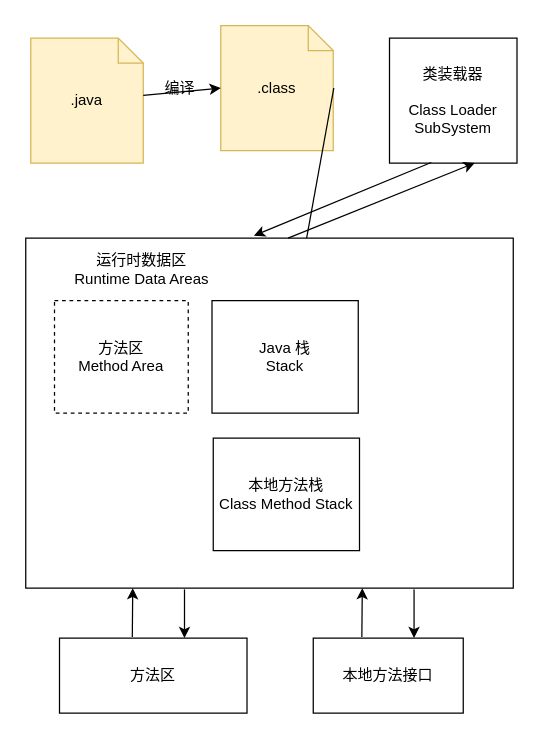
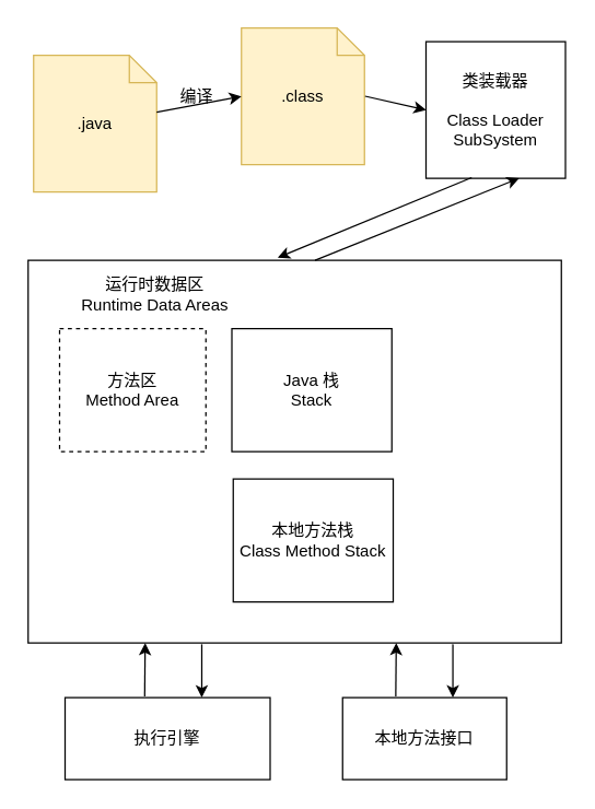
  <mxCell id="0" />
  <mxCell id="1" parent="0" />
- <mxCell id="2" value=".java" style="shape=note;size=20;whiteSpace=wrap;html=1;fillColor=#fff2cc;strokeColor=#d6b656;" vertex="1" parent="1"><mxGeometry x="24" y="30" width="90" height="100" as="geometry" /></mxCell>
+ <mxCell id="2" value=".java" style="shape=note;size=20;whiteSpace=wrap;html=1;fillColor=#fff2cc;strokeColor=#d6b656;" vertex="1" parent="1"><mxGeometry x="24" y="40" width="90" height="100" as="geometry" /></mxCell>
  <mxCell id="3" value=".class" style="shape=note;size=20;whiteSpace=wrap;html=1;fillColor=#fff2cc;strokeColor=#d6b656;" vertex="1" parent="1"><mxGeometry x="176" y="20" width="90" height="100" as="geometry" /></mxCell>
  <mxCell id="4" value="" style="endArrow=classic;html=1;entryX=0;entryY=0.5;entryDx=0;entryDy=0;entryPerimeter=0;" edge="1" parent="1" source="2" target="3"><mxGeometry width="50" height="50" relative="1" as="geometry"><mxPoint x="-77" y="90" as="sourcePoint" /><mxPoint x="-27" y="40" as="targetPoint" /></mxGeometry></mxCell>
  <mxCell id="5" value="编译" style="text;html=1;align=center;verticalAlign=middle;resizable=0;points=[];autosize=1;" vertex="1" parent="1"><mxGeometry x="123" y="60" width="40" height="20" as="geometry" /></mxCell>
  <mxCell id="6" value="类装载器&lt;br&gt;&lt;br&gt;Class Loader &lt;br&gt;SubSystem" style="rounded=0;whiteSpace=wrap;html=1;" vertex="1" parent="1"><mxGeometry x="311" y="30" width="102" height="100" as="geometry" /></mxCell>
- <mxCell id="7" value="" style="endArrow=classic;html=1;exitX=1.005;exitY=0.499;exitDx=0;exitDy=0;exitPerimeter=0;" edge="1" parent="1" source="3" target="10"><mxGeometry width="50" height="50" relative="1" as="geometry"><mxPoint x="62" y="70" as="sourcePoint" /><mxPoint x="53" y="70" as="targetPoint" /></mxGeometry></mxCell>
+ <mxCell id="7" value="" style="endArrow=classic;html=1;entryX=0;entryY=0.5;entryDx=0;entryDy=0;exitX=1.005;exitY=0.499;exitDx=0;exitDy=0;exitPerimeter=0;" edge="1" parent="1" source="3" target="6"><mxGeometry width="50" height="50" relative="1" as="geometry"><mxPoint x="62" y="70" as="sourcePoint" /><mxPoint x="53" y="70" as="targetPoint" /></mxGeometry></mxCell>
  <mxCell id="8" value="" style="rounded=0;whiteSpace=wrap;html=1;" vertex="1" parent="1"><mxGeometry x="20" y="190" width="390" height="280" as="geometry" /></mxCell>
  <mxCell id="9" value="方法区&lt;br&gt;Method Area" style="rounded=0;whiteSpace=wrap;html=1;dashed=1;" vertex="1" parent="1"><mxGeometry x="43" y="240" width="107" height="90" as="geometry" /></mxCell>
  <mxCell id="10" value="Java 栈&lt;br&gt;Stack" style="rounded=0;whiteSpace=wrap;html=1;" vertex="1" parent="1"><mxGeometry x="169" y="240" width="117" height="90" as="geometry" /></mxCell>
  <mxCell id="11" value="本地方法栈&lt;br&gt;Class Method Stack" style="rounded=0;whiteSpace=wrap;html=1;" vertex="1" parent="1"><mxGeometry x="170" y="350" width="117" height="90" as="geometry" /></mxCell>
  <mxCell id="12" value="" style="endArrow=classic;html=1;exitX=0.327;exitY=0.995;exitDx=0;exitDy=0;exitPerimeter=0;entryX=0.468;entryY=-0.007;entryDx=0;entryDy=0;entryPerimeter=0;" edge="1" parent="1" source="6" target="8"><mxGeometry width="50" height="50" relative="1" as="geometry"><mxPoint x="199.7" y="120.2" as="sourcePoint" /><mxPoint x="200" y="210" as="targetPoint" /></mxGeometry></mxCell>
  <mxCell id="13" value="" style="endArrow=classic;html=1;entryX=0.668;entryY=0.999;entryDx=0;entryDy=0;entryPerimeter=0;exitX=0.538;exitY=0;exitDx=0;exitDy=0;exitPerimeter=0;" edge="1" parent="1" source="8" target="6"><mxGeometry width="50" height="50" relative="1" as="geometry"><mxPoint x="226" y="206" as="sourcePoint" /><mxPoint x="226" y="120" as="targetPoint" /></mxGeometry></mxCell>
- <mxCell id="14" value="方法区" style="rounded=0;whiteSpace=wrap;html=1;" vertex="1" parent="1"><mxGeometry x="47" y="510" width="150" height="60" as="geometry" /></mxCell>
+ <mxCell id="14" value="执行引擎" style="rounded=0;whiteSpace=wrap;html=1;" vertex="1" parent="1"><mxGeometry x="47" y="510" width="150" height="60" as="geometry" /></mxCell>
  <mxCell id="15" value="本地方法接口" style="rounded=0;whiteSpace=wrap;html=1;" vertex="1" parent="1"><mxGeometry x="250" y="510" width="120" height="60" as="geometry" /></mxCell>
  <mxCell id="16" value="" style="endArrow=classic;html=1;exitX=0.218;exitY=1;exitDx=0;exitDy=0;exitPerimeter=0;" edge="1" parent="1"><mxGeometry width="50" height="50" relative="1" as="geometry"><mxPoint x="147.02" y="471" as="sourcePoint" /><mxPoint x="147" y="510" as="targetPoint" /></mxGeometry></mxCell>
  <mxCell id="17" value="" style="endArrow=classic;html=1;entryX=0.122;entryY=0.999;entryDx=0;entryDy=0;entryPerimeter=0;exitX=0.315;exitY=-0.019;exitDx=0;exitDy=0;exitPerimeter=0;" edge="1" parent="1"><mxGeometry width="50" height="50" relative="1" as="geometry"><mxPoint x="105.25" y="509.12" as="sourcePoint" /><mxPoint x="105.58" y="470" as="targetPoint" /></mxGeometry></mxCell>
  <mxCell id="18" value="" style="endArrow=classic;html=1;exitX=0.218;exitY=1;exitDx=0;exitDy=0;exitPerimeter=0;" edge="1" parent="1"><mxGeometry width="50" height="50" relative="1" as="geometry"><mxPoint x="330.66" y="471" as="sourcePoint" /><mxPoint x="330.64" y="510" as="targetPoint" /></mxGeometry></mxCell>
  <mxCell id="19" value="" style="endArrow=classic;html=1;entryX=0.122;entryY=0.999;entryDx=0;entryDy=0;entryPerimeter=0;exitX=0.315;exitY=-0.019;exitDx=0;exitDy=0;exitPerimeter=0;" edge="1" parent="1"><mxGeometry width="50" height="50" relative="1" as="geometry"><mxPoint x="288.89" y="509.12" as="sourcePoint" /><mxPoint x="289.22" y="470" as="targetPoint" /></mxGeometry></mxCell>
  <mxCell id="20" value="运行时数据区&lt;br&gt;Runtime Data Areas" style="text;html=1;strokeColor=none;fillColor=none;align=center;verticalAlign=middle;whiteSpace=wrap;rounded=0;" vertex="1" parent="1"><mxGeometry x="43" y="200" width="140" height="30" as="geometry" /></mxCell>
